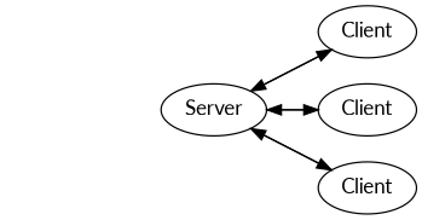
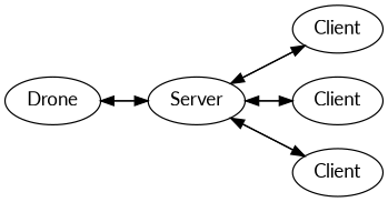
  digraph {
    concentrate=true
    rankdir=LR
    fontname=Lato
    node [fontname=Lato]
    edge [fontname=Lato]
+   n1 [label=Drone]
    n2 [label=Server]
    n3 [label=Client]
    n4 [label=Client]
    n5 [label=Client]
+   n1 -> n2
+   n2 -> n1
    n2 -> n3
    n2 -> n4
    n2 -> n5
    n3 -> n2
    n4 -> n2
    n5 -> n2
  }
